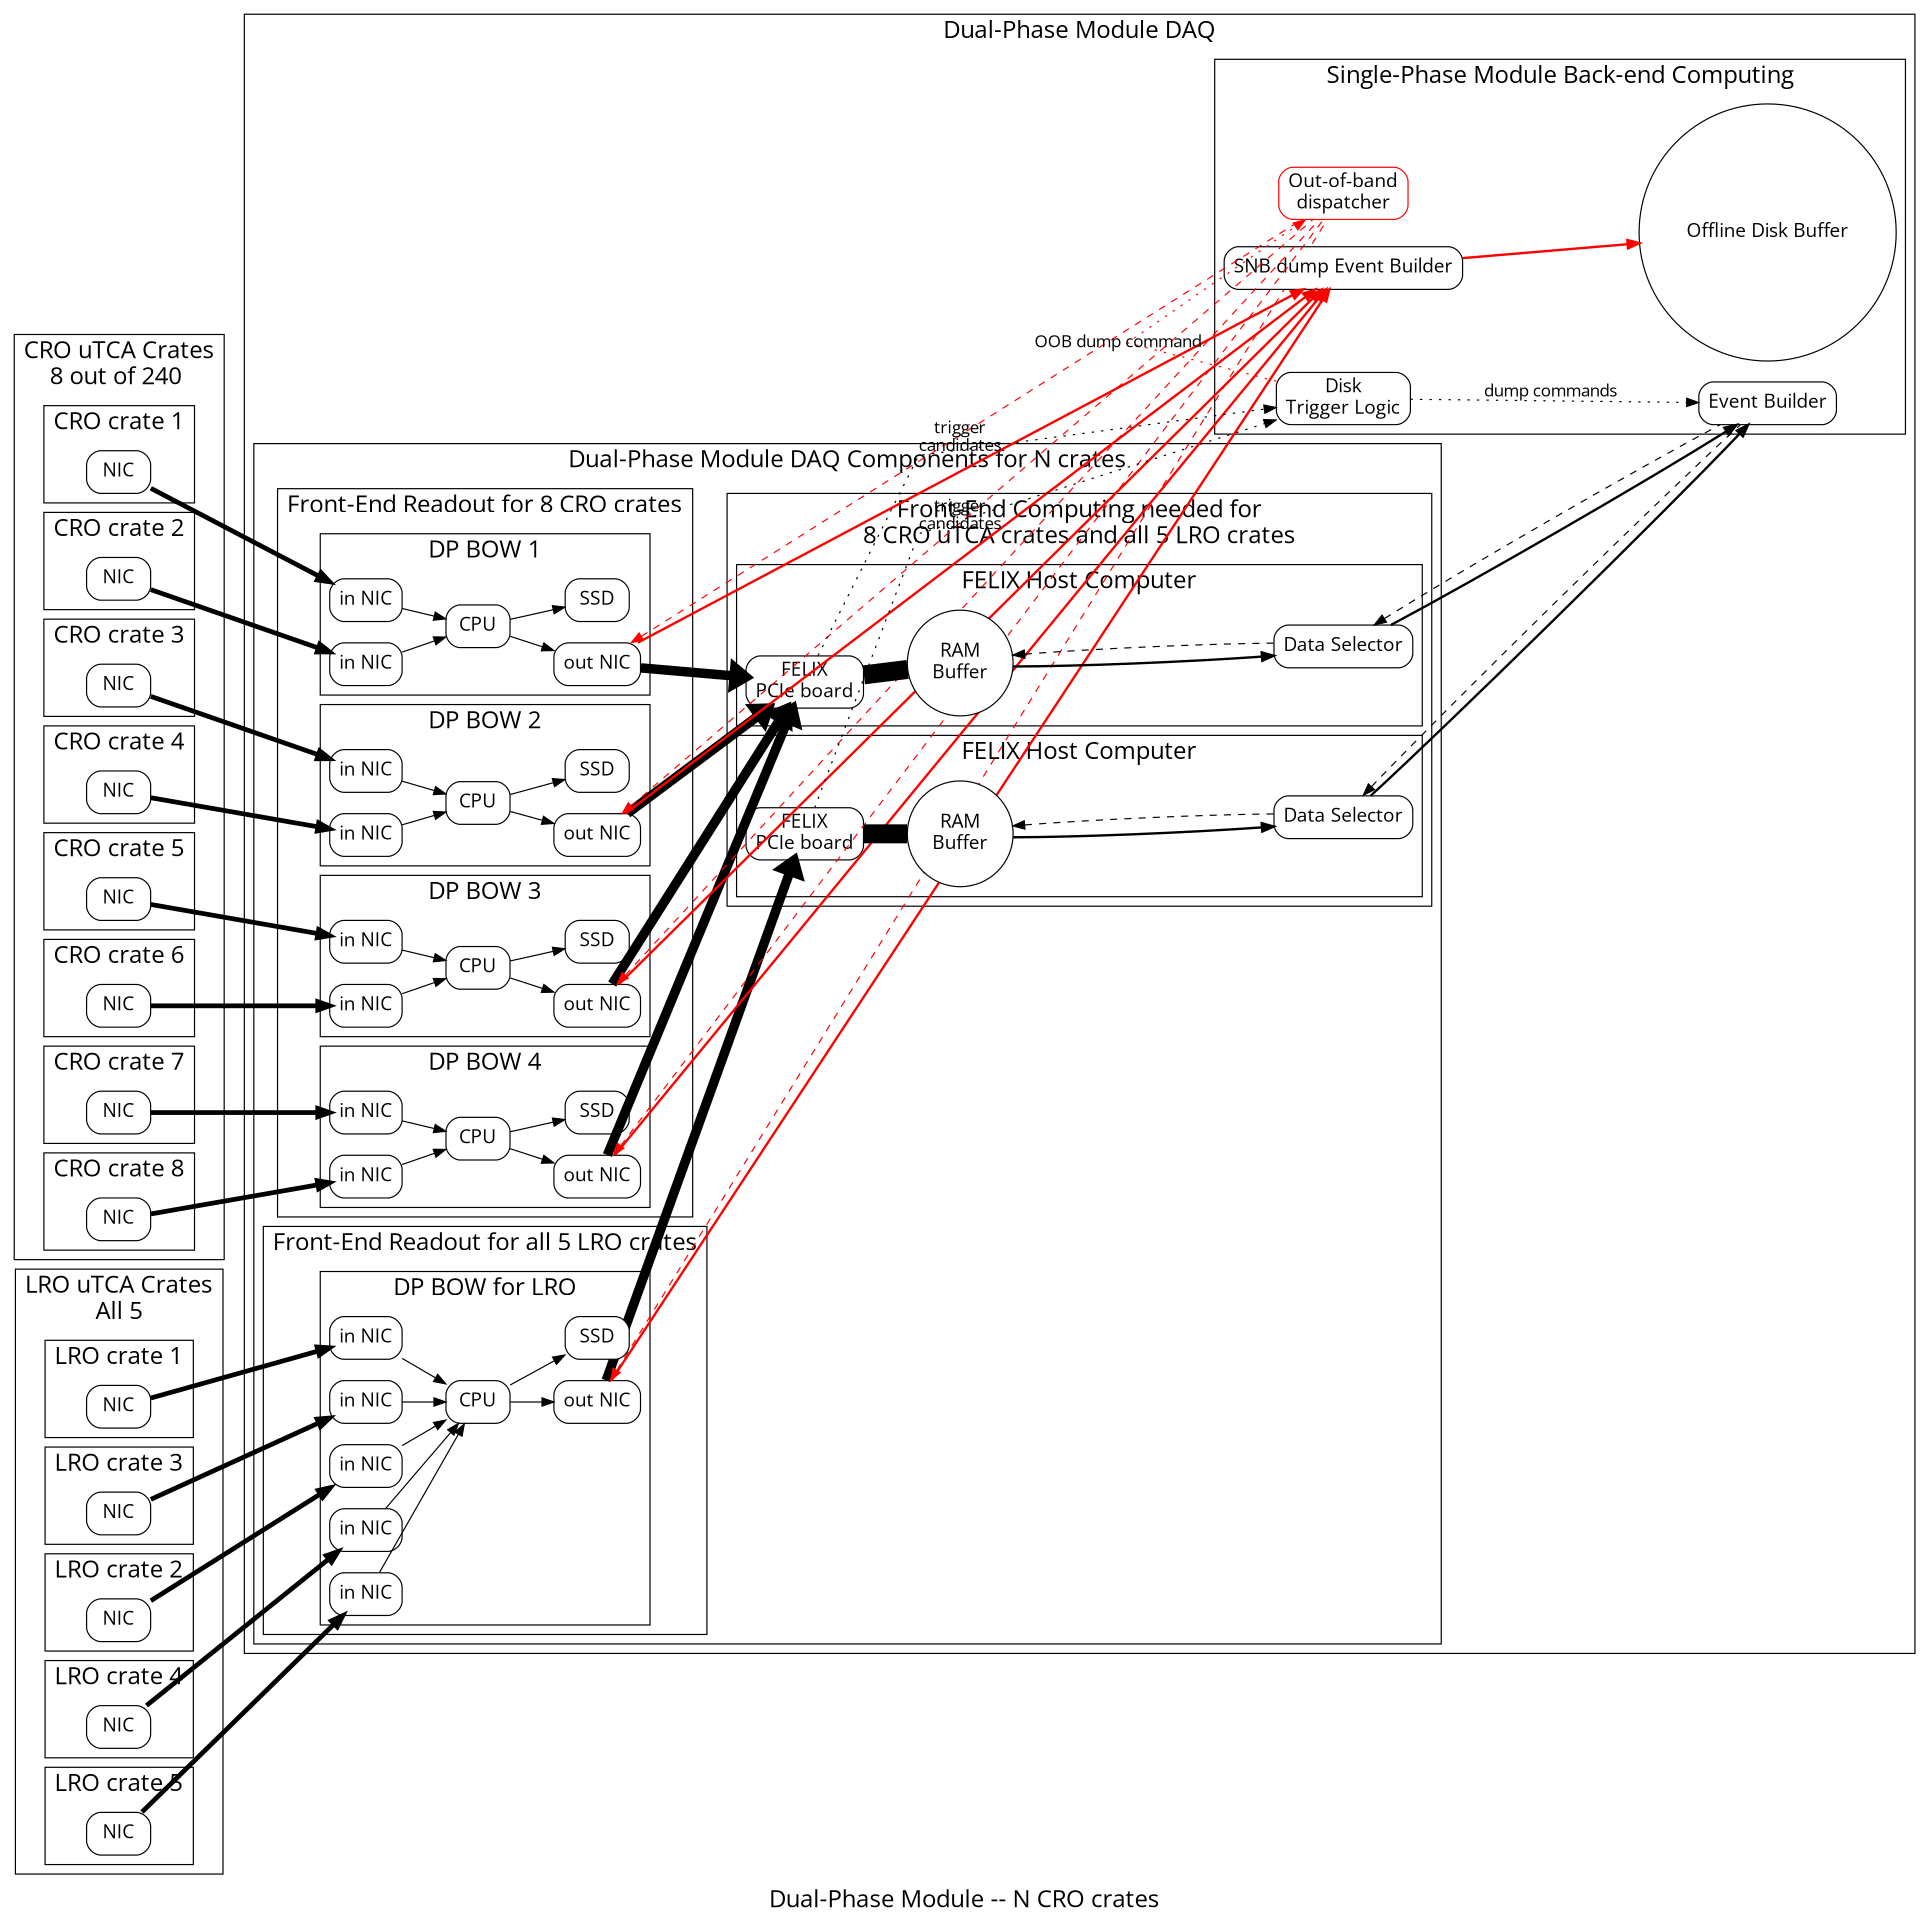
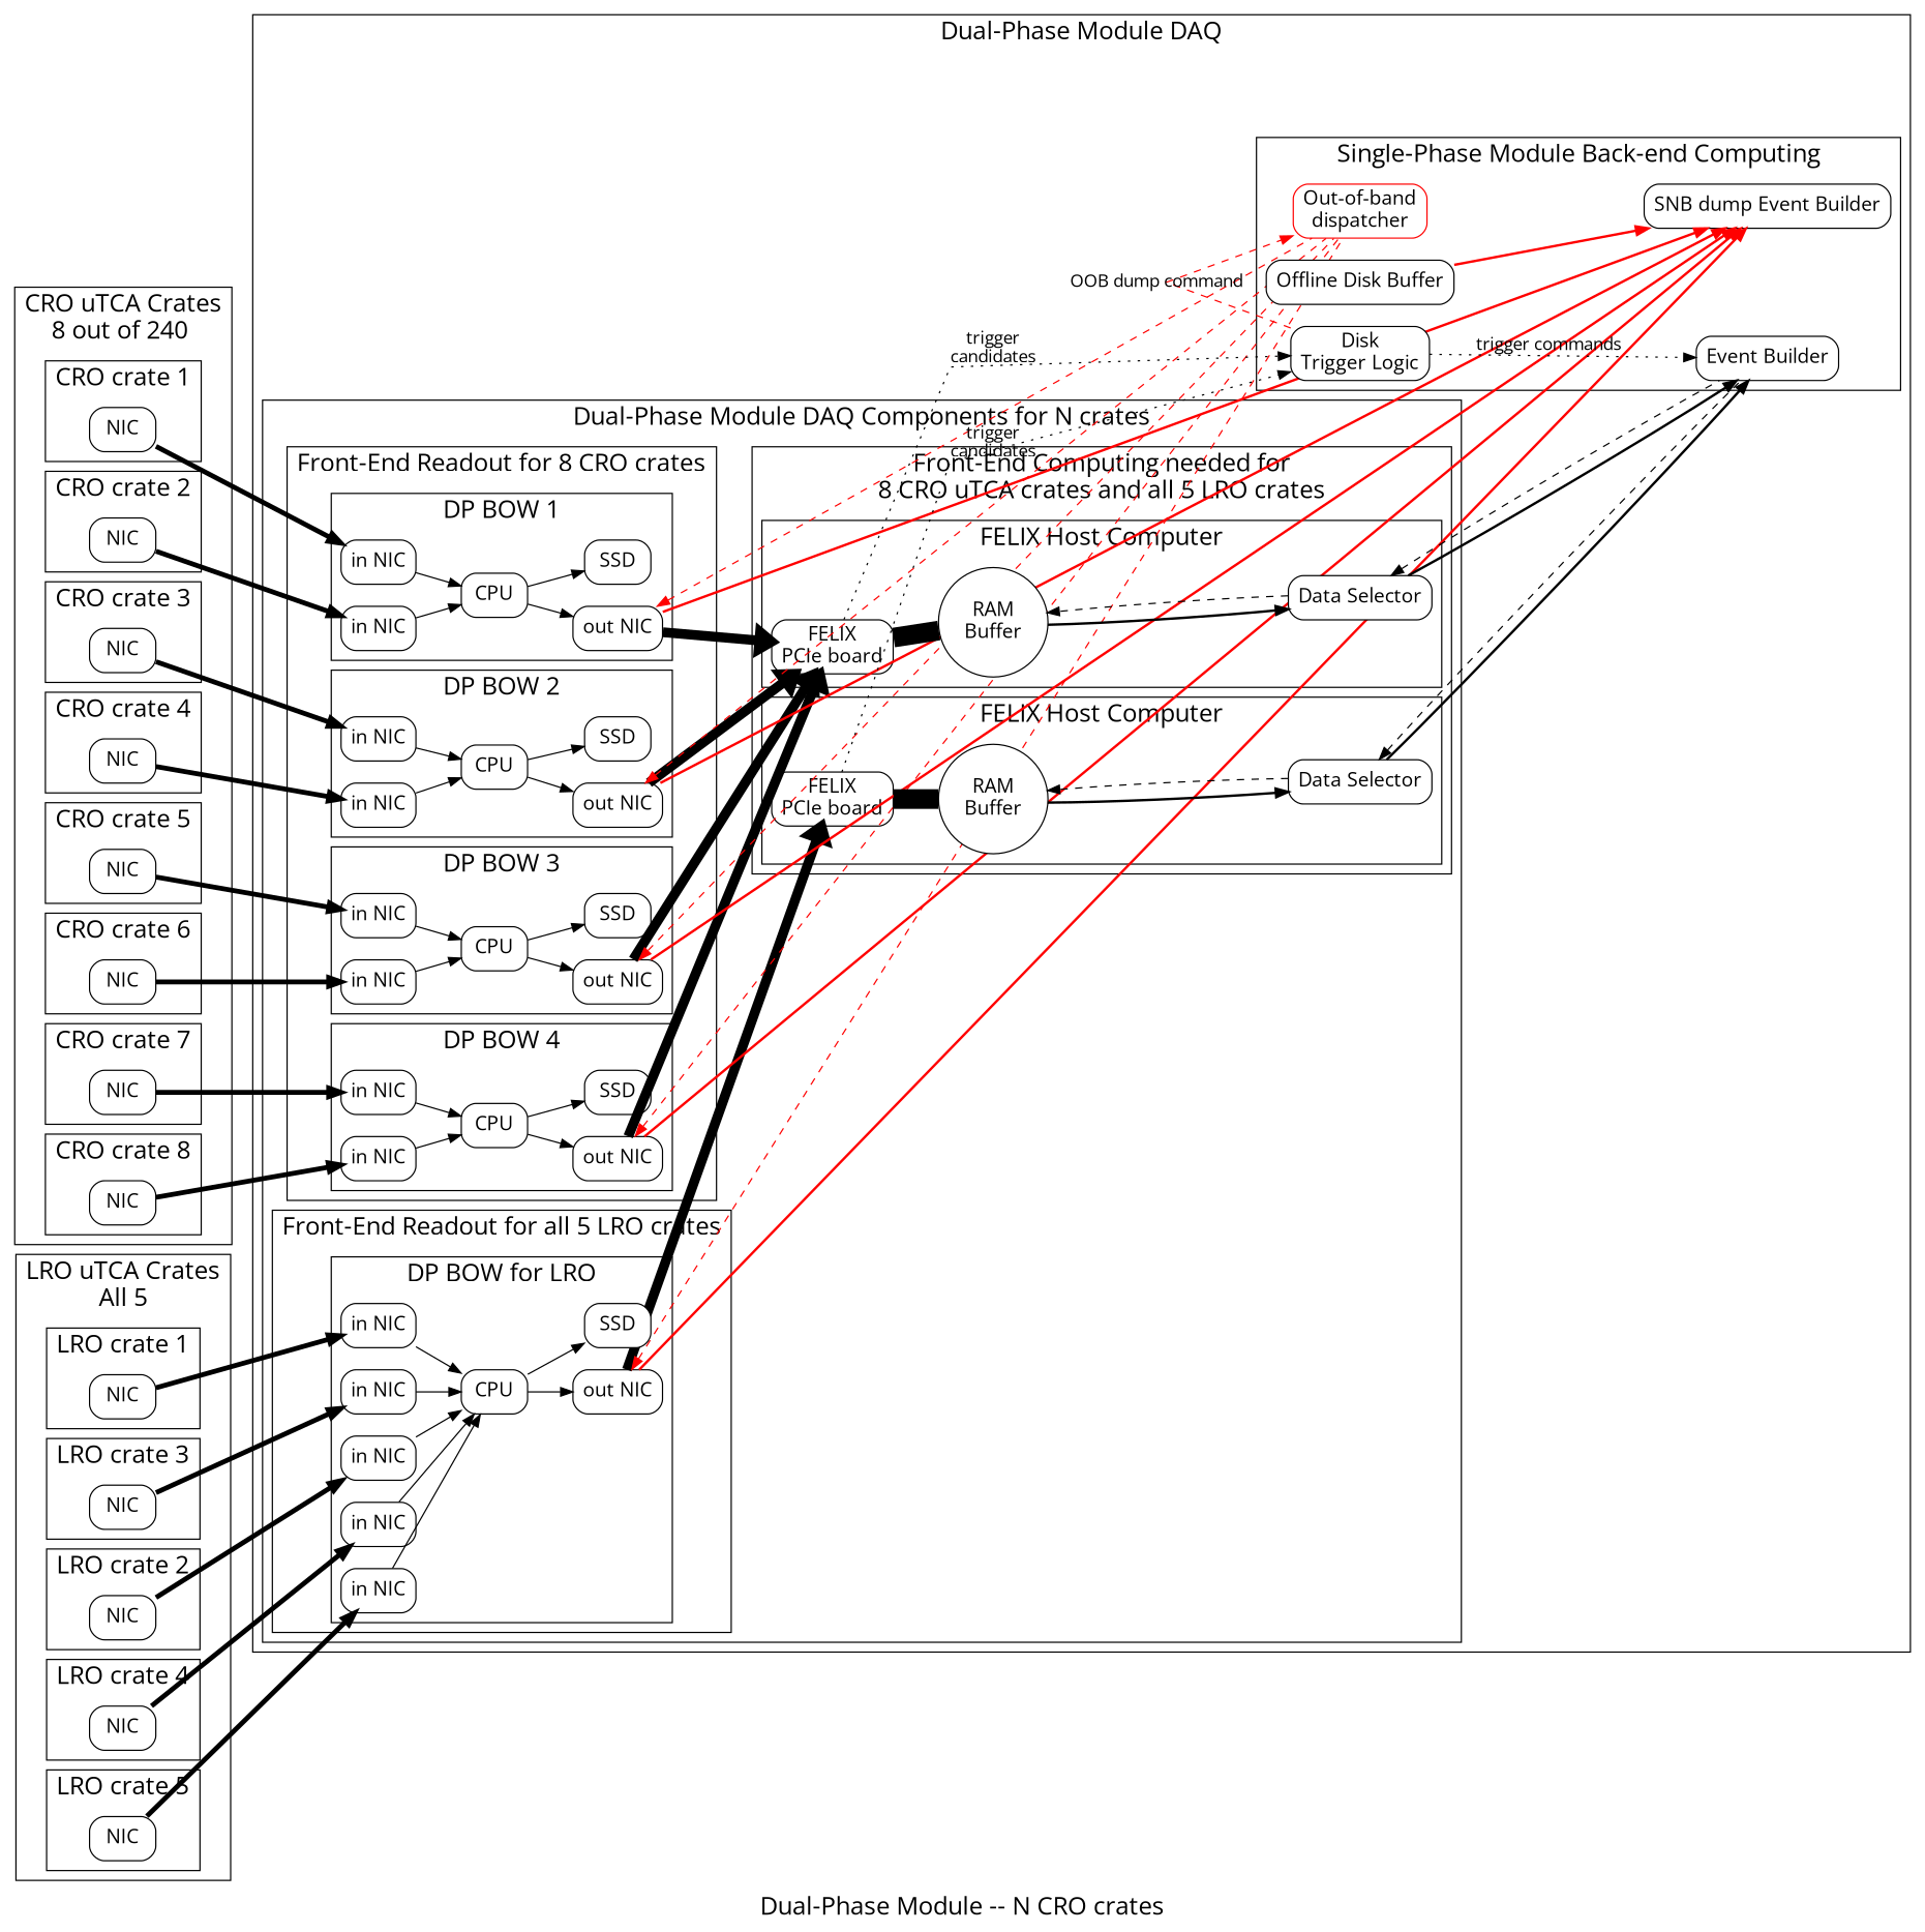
  digraph {
    compound=true
    fontname="Open Sans"
    fontsize=20
    label="Dual-Phase Module -- N CRO crates"
    ordering=out
    rankdir=LR
    splines=false
    node [fillcolor=white fontname="Open Sans" fontsize=16 shape=box style="rounded,filled"]
    edge [fontname="Open Sans"]
    n1 [label=NIC]
    n2 [label=NIC]
    n3 [label=NIC]
    n4 [label=NIC]
    n5 [label=NIC]
    n6 [label=NIC]
    n7 [label=NIC]
    n8 [label=NIC]
    n9 [label=NIC]
    n10 [label=NIC]
    n11 [label=NIC]
    n12 [label=NIC]
    n13 [label=NIC]
    n14 [label="out NIC"]
    n15 [label="in NIC"]
    n16 [label=CPU]
    n17 [label="in NIC"]
    n18 [label="in NIC"]
    n19 [label="in NIC"]
    n20 [label="in NIC"]
    n21 [label=SSD]
    n22 [label="in NIC"]
    n23 [label=CPU]
    n24 [label="in NIC"]
    n25 [label="out NIC"]
    n26 [label=SSD]
    n27 [label="in NIC"]
    n28 [label=CPU]
    n29 [label="in NIC"]
    n30 [label="out NIC"]
    n31 [label=SSD]
    n32 [label="in NIC"]
    n33 [label=CPU]
    n34 [label="in NIC"]
    n35 [label="out NIC"]
    n36 [label=SSD]
    n37 [label="in NIC"]
    n38 [label=CPU]
    n39 [label="in NIC"]
    n40 [label="out NIC"]
    n41 [label=SSD]
    n42 [label="FELIX\nPCIe board"]
    n43 [label="RAM\nBuffer" shape=circle]
    n44 [label="Data Selector"]
    n45 [label="FELIX\nPCIe board"]
    n46 [label="RAM\nBuffer" shape=circle]
    n47 [label="Data Selector"]
    n48 [label="Event Builder"]
    n49 [color=red label="Out-of-band\ndispatcher"]
    n50 [label="Disk\nTrigger Logic"]
-   n51 [label="Offline Disk Buffer" shape=circle]
+   n51 [label="Offline Disk Buffer"]
    n52 [label="SNB dump Event Builder"]
    subgraph cluster_1 {
      label="CRO uTCA Crates\n8 out of 240 "
      subgraph cluster_2 {
        label="CRO crate 1"
        n1
      }
      subgraph cluster_3 {
        label="CRO crate 2"
        n2
      }
      subgraph cluster_4 {
        label="CRO crate 3"
        n3
      }
      subgraph cluster_5 {
        label="CRO crate 4"
        n4
      }
      subgraph cluster_6 {
        label="CRO crate 5"
        n5
      }
      subgraph cluster_7 {
        label="CRO crate 6"
        n6
      }
      subgraph cluster_8 {
        label="CRO crate 7"
        n7
      }
      subgraph cluster_9 {
        label="CRO crate 8"
        n8
      }
    }
    subgraph cluster_10 {
      label="LRO uTCA Crates\nAll 5"
      subgraph cluster_11 {
        label="LRO crate 1"
        n9
      }
      subgraph cluster_12 {
        label="LRO crate 3"
        n10
      }
      subgraph cluster_13 {
        label="LRO crate 2"
        n11
      }
      subgraph cluster_14 {
        label="LRO crate 4"
        n12
      }
      subgraph cluster_15 {
        label="LRO crate 5"
        n13
      }
    }
    subgraph cluster_16 {
      label="Dual-Phase Module DAQ"
      subgraph cluster_17 {
        label="Single-Phase Module Back-end Computing"
        labelloc=top
        n48
        n49
        n50
        n51
        n52
      }
      subgraph cluster_18 {
        label="Dual-Phase Module DAQ Components for N crates"
        subgraph cluster_19 {
          label="Front-End Readout for all 5 LRO crates"
          subgraph cluster_20 {
            label="DP BOW for LRO"
            n14
            n15
            n16
            n17
            n18
            n19
            n20
            n21
          }
        }
        subgraph cluster_21 {
          label="Front-End Readout for 8 CRO crates"
          subgraph cluster_22 {
            label="DP BOW 1"
            n22
            n23
            n24
            n25
            n26
          }
          subgraph cluster_23 {
            label="DP BOW 4"
            n27
            n28
            n29
            n30
            n31
          }
          subgraph cluster_24 {
            label="DP BOW 3"
            n32
            n33
            n34
            n35
            n36
          }
          subgraph cluster_25 {
            label="DP BOW 2"
            n37
            n38
            n39
            n40
            n41
          }
        }
        subgraph cluster_26 {
          fillcolor=white
          label="Front-End Computing needed for\n8 CRO uTCA crates and all 5 LRO crates"
          style=filled
          subgraph cluster_27 {
            fillcolor=white
            label="FELIX Host Computer"
            style=filled
            n42
            n43
            n44
          }
          subgraph cluster_28 {
            fillcolor=white
            label="FELIX Host Computer"
            style=filled
            n45
            n46
            n47
          }
        }
      }
    }
    n1 -> n22 [penwidth=4]
    n2 -> n24 [penwidth=4]
    n3 -> n37 [penwidth=4]
    n4 -> n39 [penwidth=4]
    n5 -> n32 [penwidth=4]
    n6 -> n34 [penwidth=4]
    n7 -> n27 [penwidth=4]
    n8 -> n29 [penwidth=4]
    n9 -> n15 [penwidth=4]
    n10 -> n18 [penwidth=4]
    n11 -> n17 [penwidth=4]
    n12 -> n19 [penwidth=4]
    n13 -> n20 [penwidth=4]
    n14 -> n42 [penwidth=8]
    n14 -> n49 [color=red constraint=false dir=back penwidth=1 style=dashed]
    n14 -> n52 [color=red dir=forward penwidth=2]
    n15 -> n16
    n16 -> n14
    n16 -> n21
    n17 -> n16
    n18 -> n16
    n19 -> n16
    n20 -> n16
    n22 -> n23
    n23 -> n25
    n23 -> n26
    n24 -> n23
    n25 -> n45 [penwidth=8]
    n25 -> n49 [color=red constraint=false dir=back penwidth=1 style=dashed]
    n25 -> n52 [color=red dir=forward penwidth=2]
    n27 -> n28
    n28 -> n30
    n28 -> n31
    n29 -> n28
    n30 -> n45 [penwidth=8]
    n30 -> n49 [color=red constraint=false dir=back penwidth=1 style=dashed]
    n30 -> n52 [color=red dir=forward penwidth=2]
    n32 -> n33
    n33 -> n35
    n33 -> n36
    n34 -> n33
    n35 -> n45 [penwidth=8]
    n35 -> n49 [color=red constraint=false dir=back penwidth=1 style=dashed]
    n35 -> n52 [color=red dir=forward penwidth=2]
    n37 -> n38
    n38 -> n40
    n38 -> n41
    n39 -> n38
    n40 -> n45 [penwidth=8]
    n40 -> n49 [color=red constraint=false dir=back penwidth=1 style=dashed]
    n40 -> n52 [color=red dir=forward penwidth=2]
    n42 -> n43 [dir=none penwidth=16]
    n42 -> n50 [color=black constraint=true dir=forward label="trigger\ncandidates" penwidth=1 style=dotted]
    n43 -> n44 [dir=forward penwidth=2]
    n44 -> n43 [color=black constraint=true dir=forward penwidth=1 style=dashed]
    n44 -> n48 [dir=forward penwidth=2]
    n44 -> n48 [color=black constraint=true dir=back penwidth=1 style=dashed]
    n45 -> n46 [dir=none penwidth=16]
    n45 -> n50 [color=black constraint=true dir=forward label="trigger\ncandidates" penwidth=1 style=dotted]
    n46 -> n47 [dir=forward penwidth=2]
    n47 -> n46 [color=black constraint=true dir=forward penwidth=1 style=dashed]
    n47 -> n48 [dir=forward penwidth=2]
    n47 -> n48 [color=black constraint=true dir=back penwidth=1 style=dashed]
-   n50 -> n48 [color=black constraint=true dir=forward label="dump commands" penwidth=1 style=dotted]
-   n50 -> n49 [color=red constraint=false dir=forward label="OOB dump command" penwidth=1 style=dotted]
-   n52 -> n51 [color=red constraint=true dir=forward penwidth=2]
+   n50 -> n48 [color=black constraint=true dir=forward label="trigger commands" penwidth=1 style=dotted]
+   n50 -> n49 [color=red constraint=false dir=forward label="OOB dump command" penwidth=1 style=dashed]
+   n51 -> n52 [color=red constraint=true dir=forward penwidth=2]
  }
